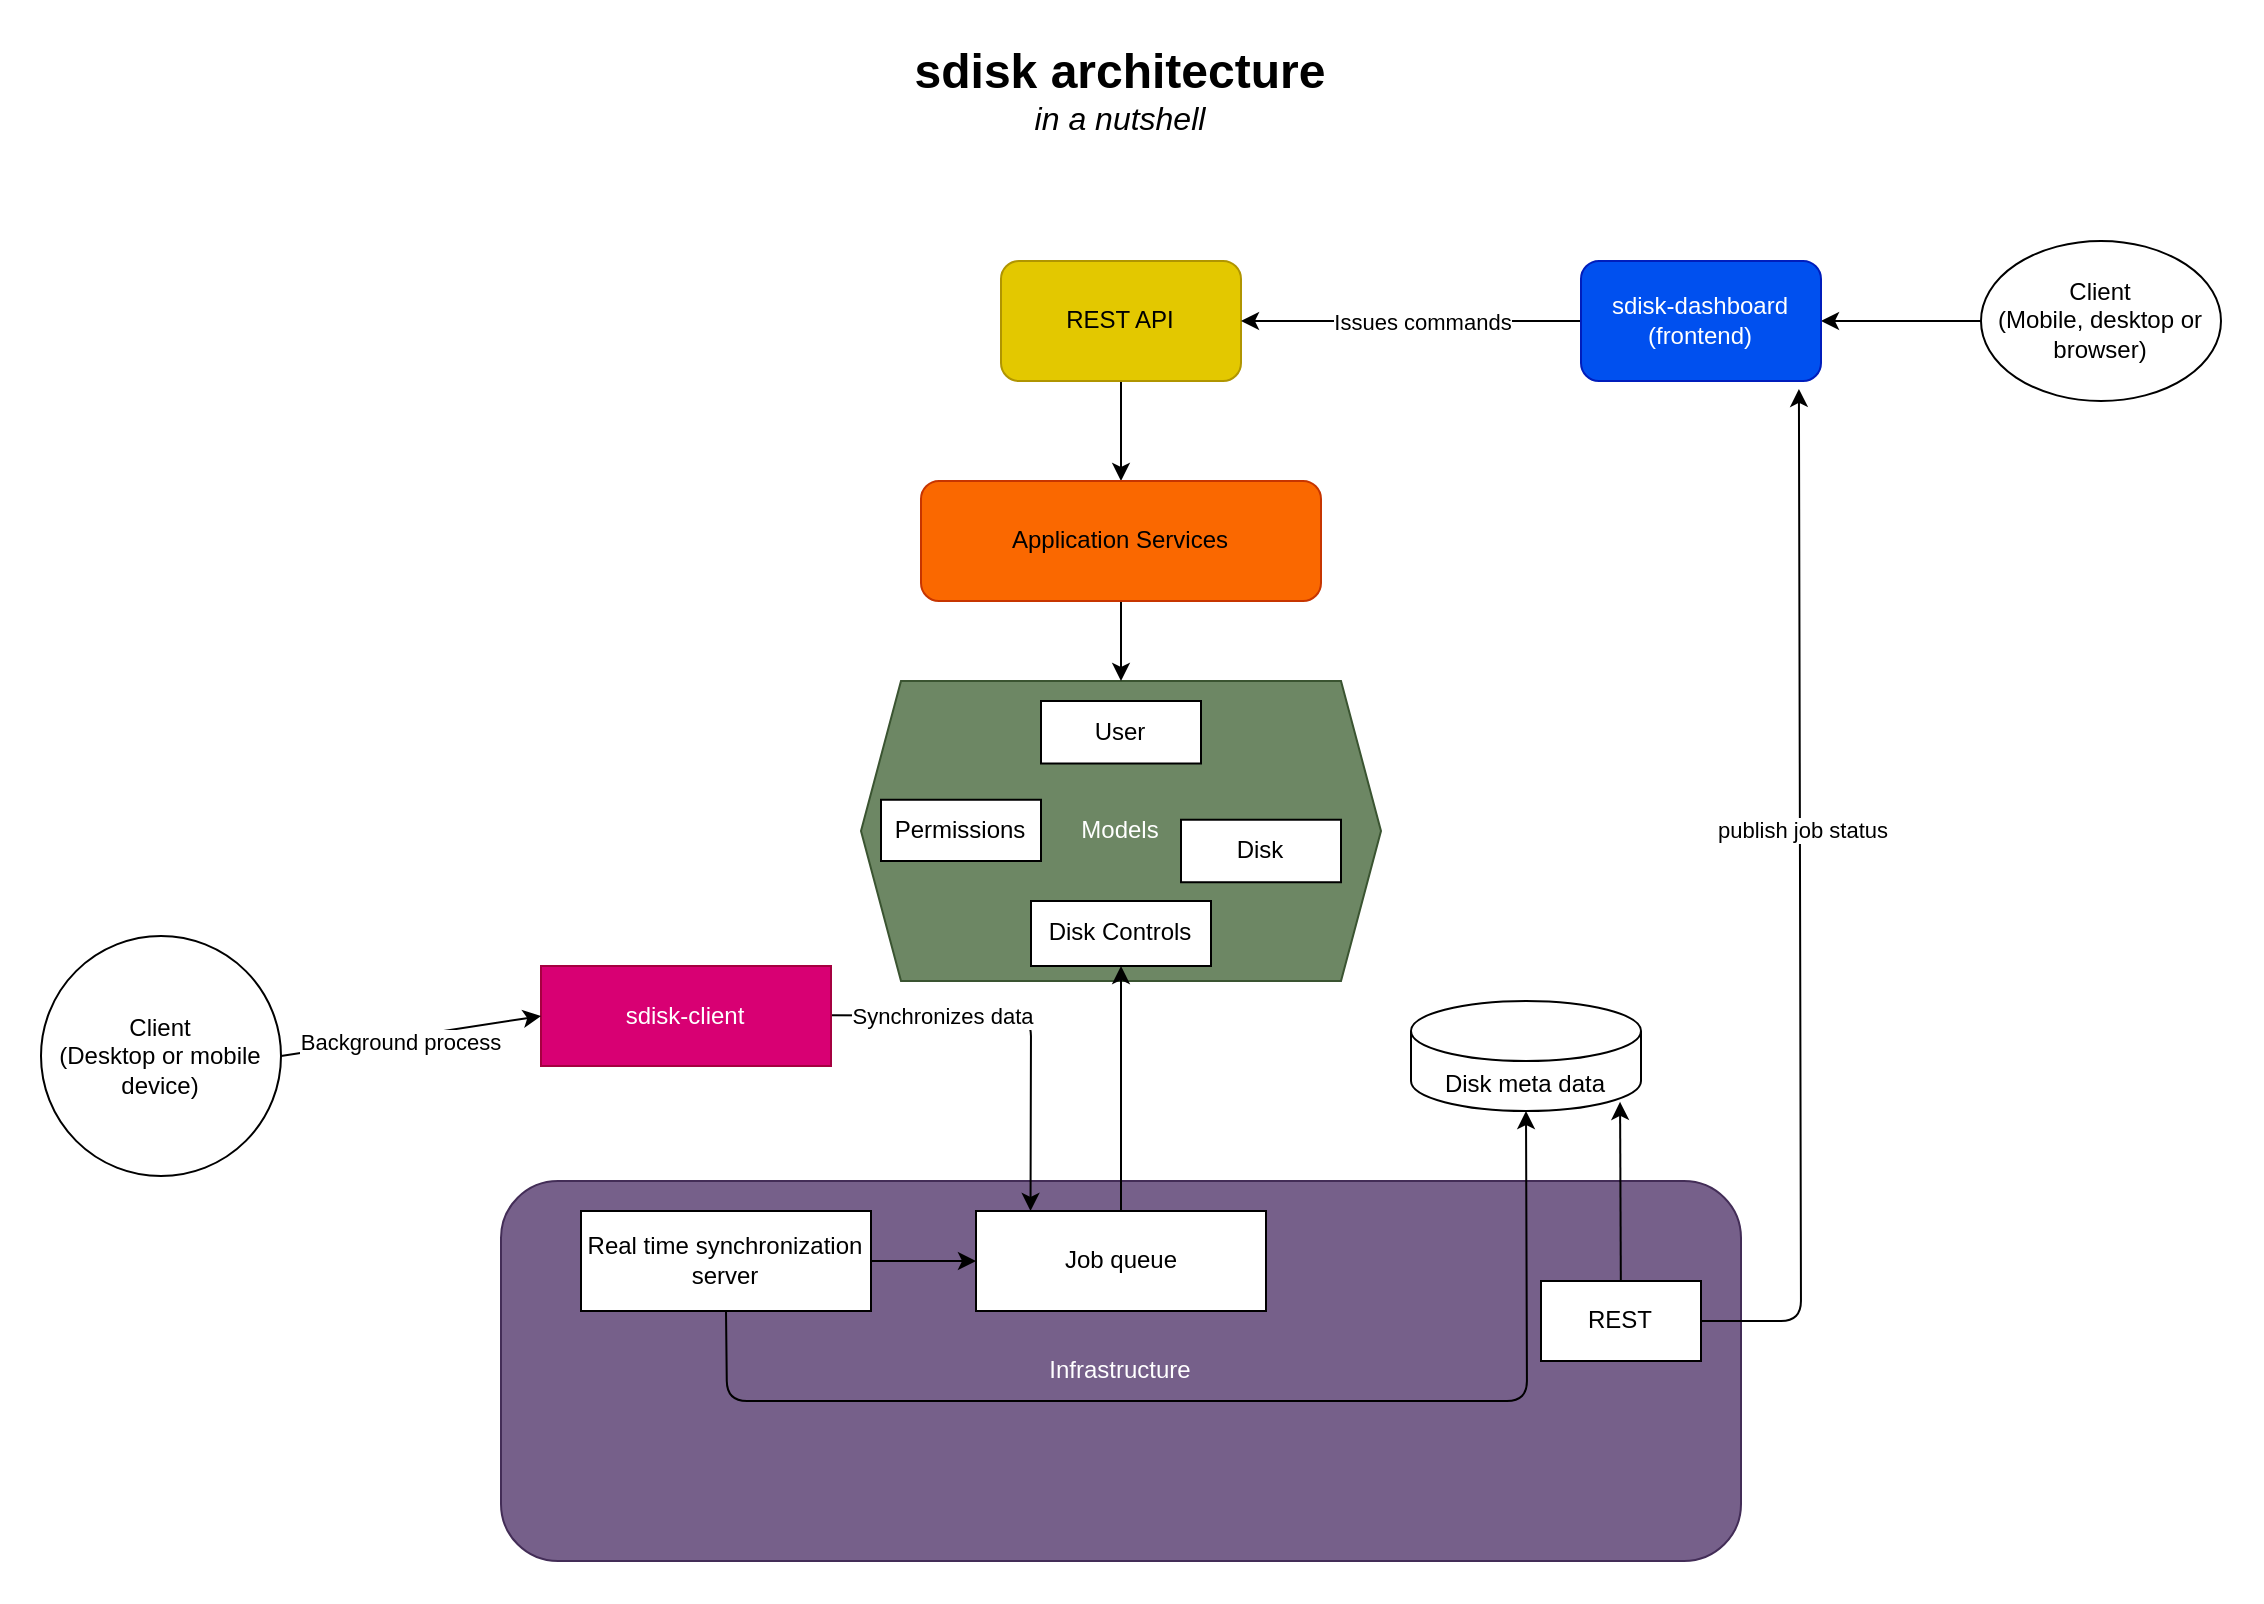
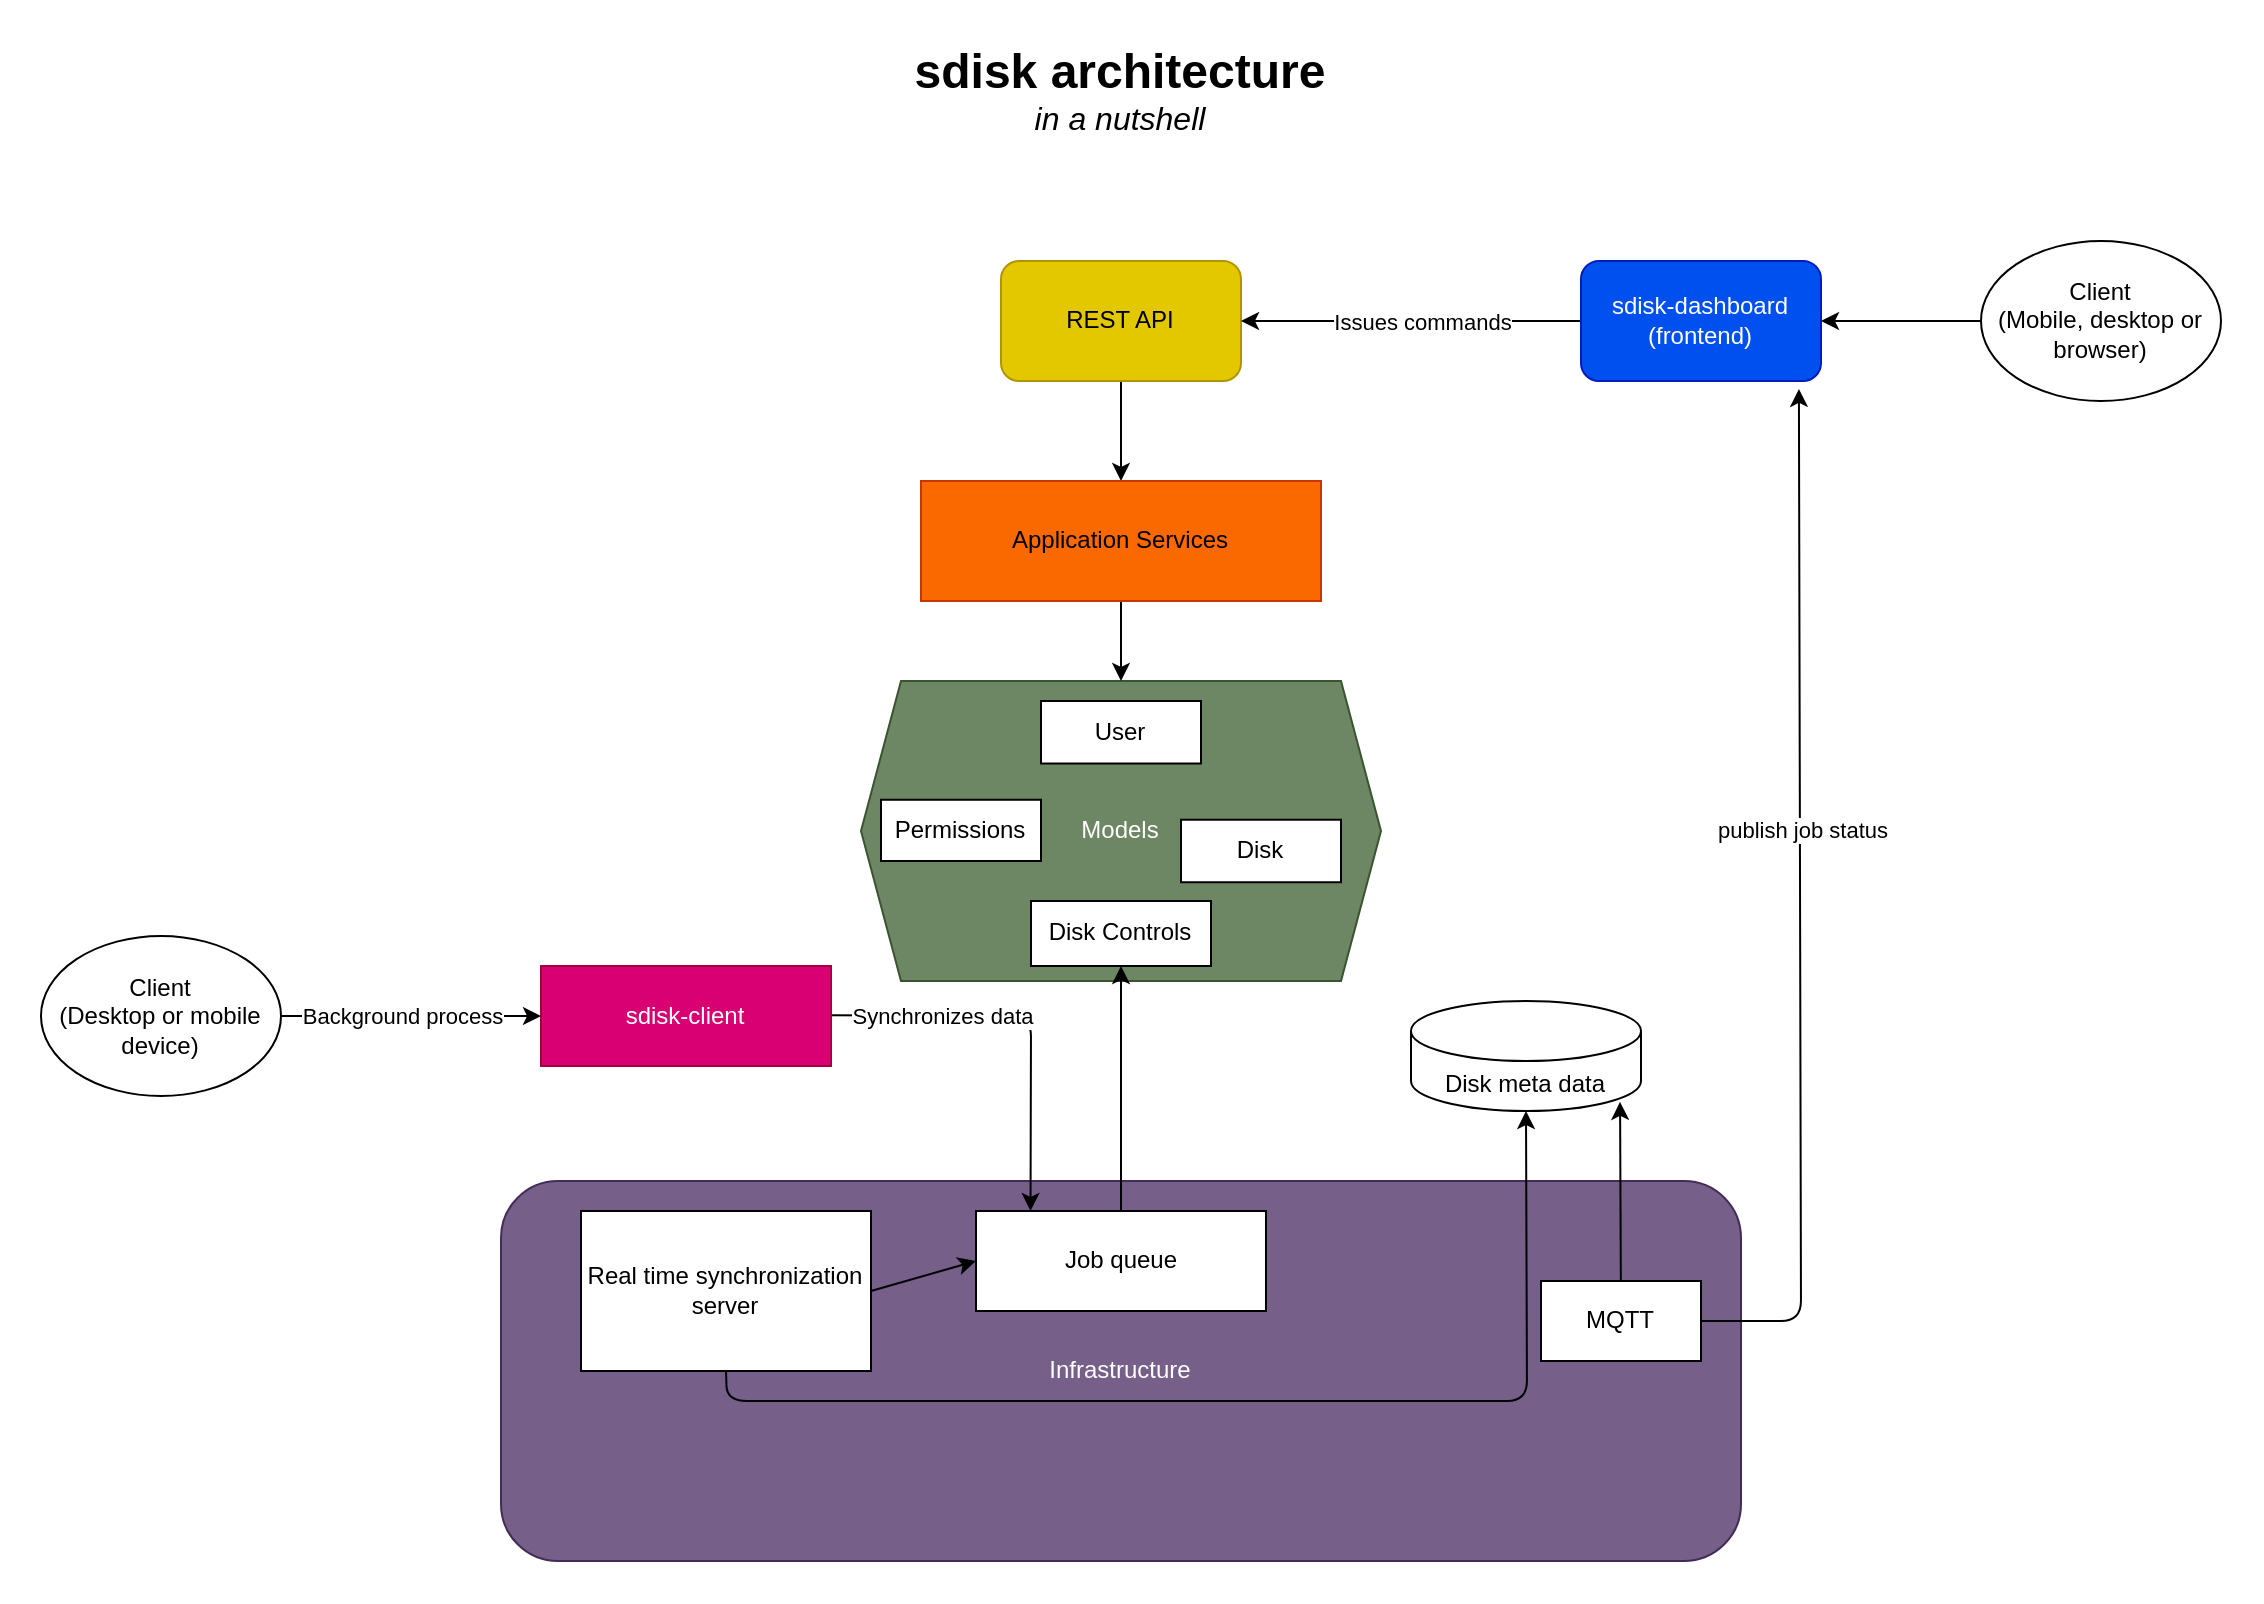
  <mxCell id="0" />
  <mxCell id="1" parent="0" />
  <mxCell id="2" value="Models" style="shape=hexagon;perimeter=hexagonPerimeter2;whiteSpace=wrap;html=1;fixedSize=1;fillColor=#6d8764;fontColor=#ffffff;strokeColor=#3A5431;" parent="1" vertex="1"><mxGeometry x="430" y="340" width="260" height="150" as="geometry" /></mxCell>
  <mxCell id="3" style="edgeStyle=none;html=1;entryX=0.5;entryY=0;entryDx=0;entryDy=0;" parent="1" source="4" target="6" edge="1"><mxGeometry relative="1" as="geometry" /></mxCell>
  <mxCell id="4" value="REST API" style="rounded=1;whiteSpace=wrap;html=1;fillColor=#e3c800;fontColor=#000000;strokeColor=#B09500;" parent="1" vertex="1"><mxGeometry x="500" y="130" width="120" height="60" as="geometry" /></mxCell>
  <mxCell id="5" value="" style="edgeStyle=none;html=1;" parent="1" source="6" target="2" edge="1"><mxGeometry relative="1" as="geometry" /></mxCell>
- <mxCell id="6" value="Application Services" style="rounded=1;whiteSpace=wrap;html=1;fillColor=#fa6800;fontColor=#000000;strokeColor=#C73500;" parent="1" vertex="1"><mxGeometry x="460" y="240" width="200" height="60" as="geometry" /></mxCell>
+ <mxCell id="6" value="Application Services" style="whiteSpace=wrap;html=1;fillColor=#fa6800;fontColor=#000000;strokeColor=#C73500;rounded=0;" parent="1" vertex="1"><mxGeometry x="460" y="240" width="200" height="60" as="geometry" /></mxCell>
  <mxCell id="7" value="Infrastructure" style="rounded=1;whiteSpace=wrap;html=1;fillColor=#76608a;fontColor=#ffffff;strokeColor=#432D57;" parent="1" vertex="1"><mxGeometry x="250" y="590" width="620" height="190" as="geometry" /></mxCell>
  <mxCell id="8" style="edgeStyle=none;html=1;fontSize=11;entryX=0.909;entryY=0.917;entryDx=0;entryDy=0;entryPerimeter=0;" parent="1" source="11" target="24" edge="1"><mxGeometry relative="1" as="geometry"><mxPoint x="810" y="550" as="targetPoint" /></mxGeometry></mxCell>
  <mxCell id="9" style="edgeStyle=none;html=1;entryX=0.908;entryY=1.066;entryDx=0;entryDy=0;entryPerimeter=0;fontSize=11;" parent="1" source="11" target="34" edge="1"><mxGeometry relative="1" as="geometry"><Array as="points"><mxPoint x="900" y="660" /></Array></mxGeometry></mxCell>
  <mxCell id="10" value="publish job status" style="edgeLabel;html=1;align=center;verticalAlign=middle;resizable=0;points=[];fontSize=11;" parent="9" vertex="1" connectable="0"><mxGeometry x="0.164" y="-2" relative="1" as="geometry"><mxPoint x="-1" y="5" as="offset" /></mxGeometry></mxCell>
- <mxCell id="11" value="REST" style="rounded=0;whiteSpace=wrap;html=1;" parent="1" vertex="1"><mxGeometry x="770" y="640" width="80" height="40" as="geometry" /></mxCell>
+ <mxCell id="11" value="MQTT" style="rounded=0;whiteSpace=wrap;html=1;" parent="1" vertex="1"><mxGeometry x="770" y="640" width="80" height="40" as="geometry" /></mxCell>
  <mxCell id="12" style="edgeStyle=none;html=1;entryX=0.5;entryY=1;entryDx=0;entryDy=0;" parent="1" source="13" target="17" edge="1"><mxGeometry relative="1" as="geometry"><Array as="points"><mxPoint x="560" y="540" /></Array></mxGeometry></mxCell>
  <mxCell id="13" value="Job queue" style="rounded=0;whiteSpace=wrap;html=1;" parent="1" vertex="1"><mxGeometry x="487.5" y="605" width="145" height="50" as="geometry" /></mxCell>
  <mxCell id="14" style="edgeStyle=none;html=1;exitX=1;exitY=0.5;exitDx=0;exitDy=0;entryX=0;entryY=0.5;entryDx=0;entryDy=0;" parent="1" source="16" target="13" edge="1"><mxGeometry relative="1" as="geometry" /></mxCell>
  <mxCell id="15" style="edgeStyle=none;html=1;exitX=0.5;exitY=1;exitDx=0;exitDy=0;entryX=0.5;entryY=1;entryDx=0;entryDy=0;entryPerimeter=0;fontSize=11;" parent="1" source="16" target="24" edge="1"><mxGeometry relative="1" as="geometry"><Array as="points"><mxPoint x="363" y="700" /><mxPoint x="763" y="700" /></Array></mxGeometry></mxCell>
- <mxCell id="16" value="Real time synchronization server" style="rounded=0;whiteSpace=wrap;html=1;" parent="1" vertex="1"><mxGeometry x="290" y="605" width="145" height="50" as="geometry" /></mxCell>
+ <mxCell id="16" value="Real time synchronization server" style="rounded=0;whiteSpace=wrap;html=1;" parent="1" vertex="1"><mxGeometry x="290" y="605" width="145" height="80" as="geometry" /></mxCell>
  <mxCell id="17" value="Disk Controls" style="rounded=0;whiteSpace=wrap;html=1;" parent="1" vertex="1"><mxGeometry x="515" y="450" width="90" height="32.5" as="geometry" /></mxCell>
  <mxCell id="18" style="edgeStyle=none;html=1;entryX=1;entryY=0.5;entryDx=0;entryDy=0;" parent="1" source="19" target="34" edge="1"><mxGeometry relative="1" as="geometry"><mxPoint x="900" y="160" as="targetPoint" /></mxGeometry></mxCell>
  <mxCell id="19" value="Client&lt;br&gt;(Mobile, desktop or browser)" style="ellipse;whiteSpace=wrap;html=1;" parent="1" vertex="1"><mxGeometry x="990" y="120" width="120" height="80" as="geometry" /></mxCell>
  <mxCell id="20" value="&lt;font style=&quot;&quot;&gt;&lt;b style=&quot;&quot;&gt;&lt;font style=&quot;font-size: 24px;&quot;&gt;sdisk architecture&lt;/font&gt;&lt;/b&gt;&lt;br&gt;&lt;i style=&quot;font-size: 16px;&quot;&gt;&lt;font style=&quot;font-size: 16px;&quot;&gt;in a nutshell&lt;/font&gt;&lt;/i&gt;&lt;br&gt;&lt;/font&gt;" style="text;html=1;strokeColor=none;fillColor=none;align=center;verticalAlign=middle;whiteSpace=wrap;rounded=0;" parent="1" vertex="1"><mxGeometry x="415" y="20" width="290" height="50" as="geometry" /></mxCell>
  <mxCell id="21" value="Permissions" style="rounded=0;whiteSpace=wrap;html=1;" parent="1" vertex="1"><mxGeometry x="440" y="399.38" width="80" height="30.62" as="geometry" /></mxCell>
  <mxCell id="22" value="User" style="rounded=0;whiteSpace=wrap;html=1;" parent="1" vertex="1"><mxGeometry x="520" y="350" width="80" height="31.25" as="geometry" /></mxCell>
  <mxCell id="23" value="Disk" style="rounded=0;whiteSpace=wrap;html=1;" parent="1" vertex="1"><mxGeometry x="590" y="409.37" width="80" height="31.25" as="geometry" /></mxCell>
  <mxCell id="24" value="&lt;font style=&quot;font-size: 12px;&quot;&gt;Disk meta data&lt;/font&gt;" style="shape=cylinder3;whiteSpace=wrap;html=1;boundedLbl=1;backgroundOutline=1;size=15;fontSize=16;" parent="1" vertex="1"><mxGeometry x="705" y="500" width="115" height="55" as="geometry" /></mxCell>
  <mxCell id="25" style="edgeStyle=none;html=1;fontSize=11;entryX=0.188;entryY=0.008;entryDx=0;entryDy=0;exitX=1;exitY=0.5;exitDx=0;exitDy=0;entryPerimeter=0;" parent="1" edge="1"><mxGeometry relative="1" as="geometry"><mxPoint x="514.76" y="605" as="targetPoint" /><mxPoint x="415" y="507.1" as="sourcePoint" /><Array as="points"><mxPoint x="515" y="507.6" /></Array></mxGeometry></mxCell>
  <mxCell id="26" value="Synchronizes data" style="edgeLabel;html=1;align=center;verticalAlign=middle;resizable=0;points=[];fontSize=11;" parent="25" vertex="1" connectable="0"><mxGeometry x="-0.162" y="2" relative="1" as="geometry"><mxPoint x="-28" y="2" as="offset" /></mxGeometry></mxCell>
  <mxCell id="27" style="edgeStyle=none;html=1;exitX=1;exitY=0.5;exitDx=0;exitDy=0;fontSize=11;" parent="1" source="28" edge="1"><mxGeometry relative="1" as="geometry"><mxPoint x="415.333" y="507.833" as="targetPoint" /></mxGeometry></mxCell>
  <mxCell id="28" value="sdisk-client" style="rounded=0;whiteSpace=wrap;html=1;fillColor=#d80073;fontColor=#ffffff;strokeColor=#A50040;" parent="1" vertex="1"><mxGeometry x="270" y="482.5" width="145" height="50" as="geometry" /></mxCell>
  <mxCell id="29" style="edgeStyle=none;html=1;fontSize=11;entryX=0;entryY=0.5;entryDx=0;entryDy=0;exitX=1;exitY=0.5;exitDx=0;exitDy=0;" parent="1" source="31" target="28" edge="1"><mxGeometry relative="1" as="geometry"><mxPoint x="119.996" y="482.498" as="sourcePoint" /><mxPoint x="260" y="510" as="targetPoint" /></mxGeometry></mxCell>
  <mxCell id="30" value="Background process" style="edgeLabel;html=1;align=center;verticalAlign=middle;resizable=0;points=[];fontSize=11;" parent="29" vertex="1" connectable="0"><mxGeometry x="-0.315" relative="1" as="geometry"><mxPoint x="15" as="offset" /></mxGeometry></mxCell>
- <mxCell id="31" value="Client&lt;br&gt;(Desktop or mobile device)" style="ellipse;whiteSpace=wrap;html=1;" parent="1" vertex="1"><mxGeometry x="20" y="467.5" width="120" height="120" as="geometry" /></mxCell>
+ <mxCell id="31" value="Client&lt;br&gt;(Desktop or mobile device)" style="ellipse;whiteSpace=wrap;html=1;" parent="1" vertex="1"><mxGeometry x="20" y="467.5" width="120" height="80" as="geometry" /></mxCell>
  <mxCell id="32" value="" style="edgeStyle=none;html=1;entryX=1;entryY=0.5;entryDx=0;entryDy=0;fontSize=25;" parent="1" source="34" target="4" edge="1"><mxGeometry x="-0.2" y="-10" relative="1" as="geometry"><mxPoint as="offset" /></mxGeometry></mxCell>
  <mxCell id="33" value="Issues commands&lt;br&gt;" style="edgeLabel;html=1;align=center;verticalAlign=middle;resizable=0;points=[];fontSize=11;" parent="32" vertex="1" connectable="0"><mxGeometry x="-0.064" y="1" relative="1" as="geometry"><mxPoint y="-1" as="offset" /></mxGeometry></mxCell>
  <mxCell id="34" value="sdisk-dashboard&lt;br&gt;(frontend)" style="rounded=1;whiteSpace=wrap;html=1;fillColor=#0050ef;strokeColor=#001DBC;fontColor=#ffffff;" parent="1" vertex="1"><mxGeometry x="790" y="130" width="120" height="60" as="geometry" /></mxCell>
